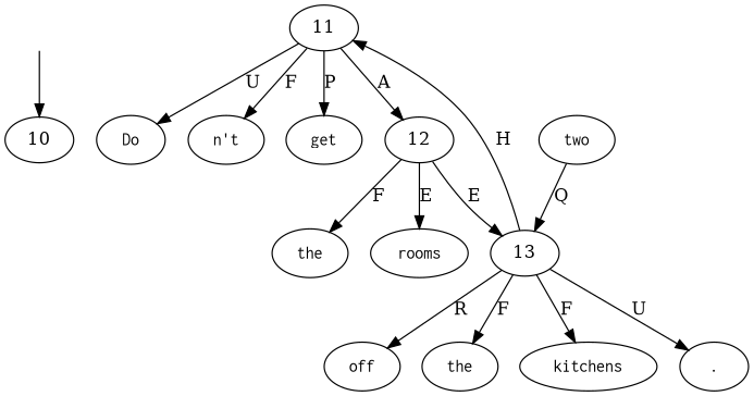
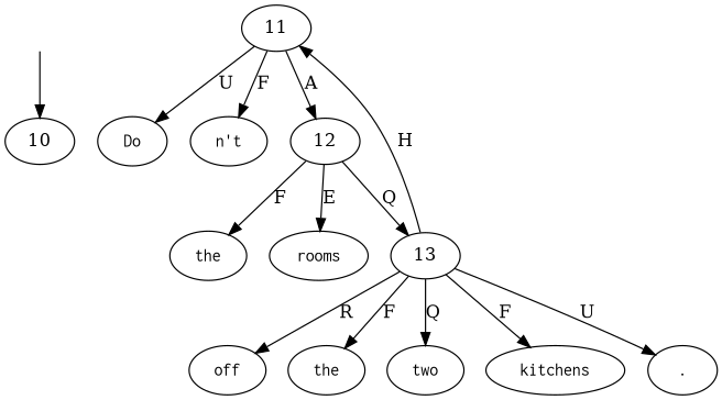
  digraph {
    node [shape=oval]
    top [style=invis shape=""]
    10 [shape=""]
    11 [shape=""]
    n4 [label=<<table align="center" border="0" cellspacing="0"><tr><td colspan="2"><font face="Courier">Do</font></td></tr></table>>]
    n5 [label=<<table align="center" border="0" cellspacing="0"><tr><td colspan="2"><font face="Courier">n&#x27;t</font></td></tr></table>>]
-   n6 [label=<<table align="center" border="0" cellspacing="0"><tr><td colspan="2"><font face="Courier">get</font></td></tr></table>>]
    12 [shape=""]
    n8 [label=<<table align="center" border="0" cellspacing="0"><tr><td colspan="2"><font face="Courier">the</font></td></tr></table>>]
    n9 [label=<<table align="center" border="0" cellspacing="0"><tr><td colspan="2"><font face="Courier">rooms</font></td></tr></table>>]
    n10 [label=<<table align="center" border="0" cellspacing="0"><tr><td colspan="2"><font face="Courier">off</font></td></tr></table>>]
    n11 [label=<<table align="center" border="0" cellspacing="0"><tr><td colspan="2"><font face="Courier">the</font></td></tr></table>>]
    n12 [label=<<table align="center" border="0" cellspacing="0"><tr><td colspan="2"><font face="Courier">two</font></td></tr></table>>]
    n13 [label=<<table align="center" border="0" cellspacing="0"><tr><td colspan="2"><font face="Courier">kitchens</font></td></tr></table>>]
    n14 [label=<<table align="center" border="0" cellspacing="0"><tr><td colspan="2"><font face="Courier">.</font></td></tr></table>>]
    13 [shape=""]
    top -> 10
    11 -> n4 [label=U]
    11 -> n5 [label=F]
-   11 -> n6 [label=P]
    11 -> 12 [label=A]
    12 -> n8 [label=F]
    12 -> n9 [label=E]
-   12 -> 13 [label=E]
+   12 -> 13 [label=Q]
    13 -> 11 [label=H]
    13 -> n10 [label=R]
    13 -> n11 [label=F]
-   n12 -> 13 [label=Q]
+   13 -> n12 [label=Q]
    13 -> n13 [label=F]
    13 -> n14 [label=U]
  }
